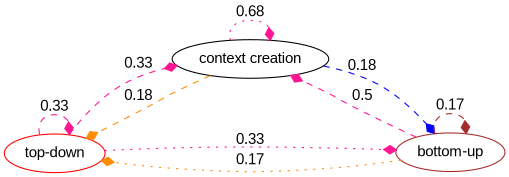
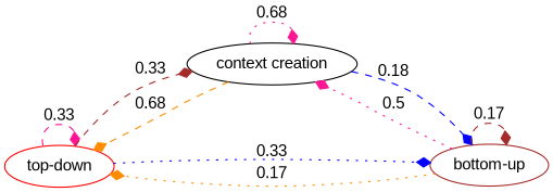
  digraph {
    fontname="Liberation Sans"
    rankdir=LR
    node [fontname="Liberation Sans"]
    edge [arrowhead=diamond color=deeppink fontname="Liberation Sans" style=dashed weight=0.3333333333333333]
    "top-down" [color=red]
    "context creation" [color=black]
    "bottom-up" [color=brown]
    "top-down" -> "top-down" [label=0.33]
-   "top-down" -> "context creation" [label=0.33]
-   "top-down" -> "bottom-up" [label=0.33 style=dotted]
-   "context creation" -> "top-down" [color=darkorange label=0.18 weight=0.18181818181818182]
+   "top-down" -> "context creation" [color=brown label=0.33]
+   "top-down" -> "bottom-up" [color=blue label=0.33 style=dotted]
+   "context creation" -> "top-down" [color=darkorange label=0.68 weight=0.18181818181818182]
    "context creation" -> "context creation" [label=0.68 style=dotted weight=0.6818181818181818]
    "context creation" -> "bottom-up" [color=blue label=0.18 weight=0.13636363636363635]
    "bottom-up" -> "top-down" [color=darkorange label=0.17 style=dotted]
-   "bottom-up" -> "context creation" [label=0.5 weight=0.5]
+   "bottom-up" -> "context creation" [label=0.5 style=dotted weight=0.5]
    "bottom-up" -> "bottom-up" [color=brown label=0.17 weight=0.16666666666666666]
  }
